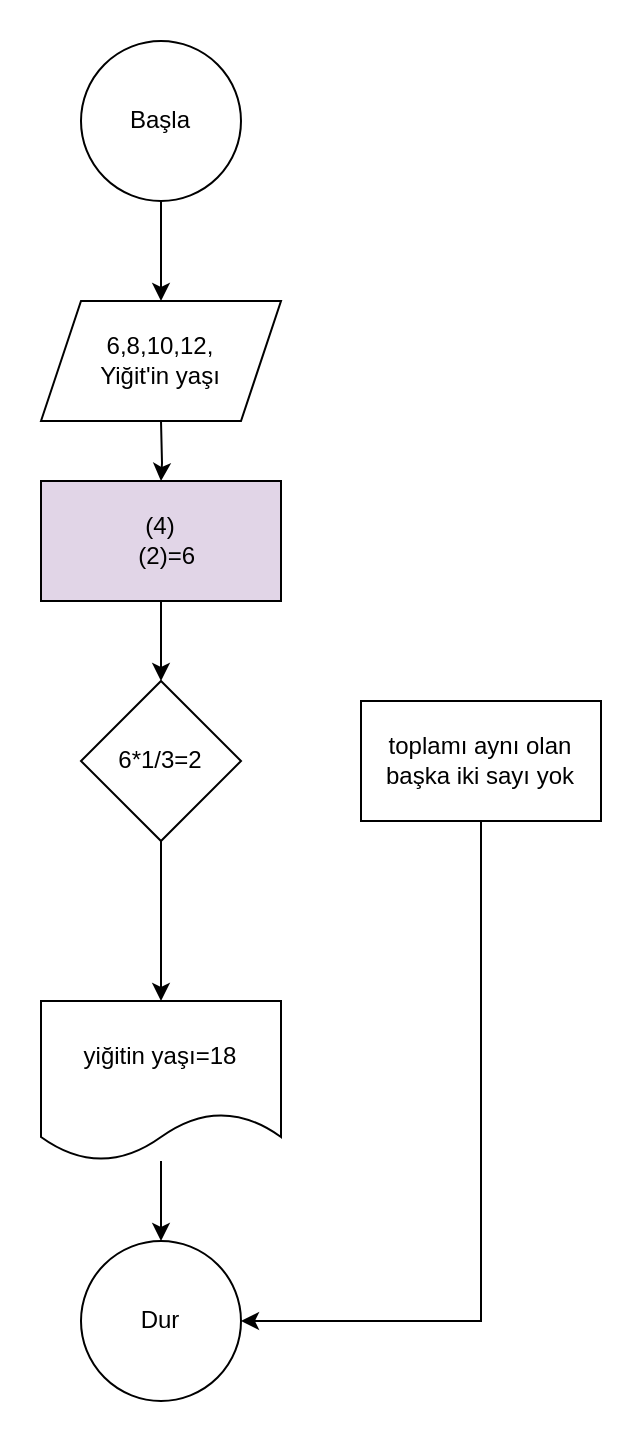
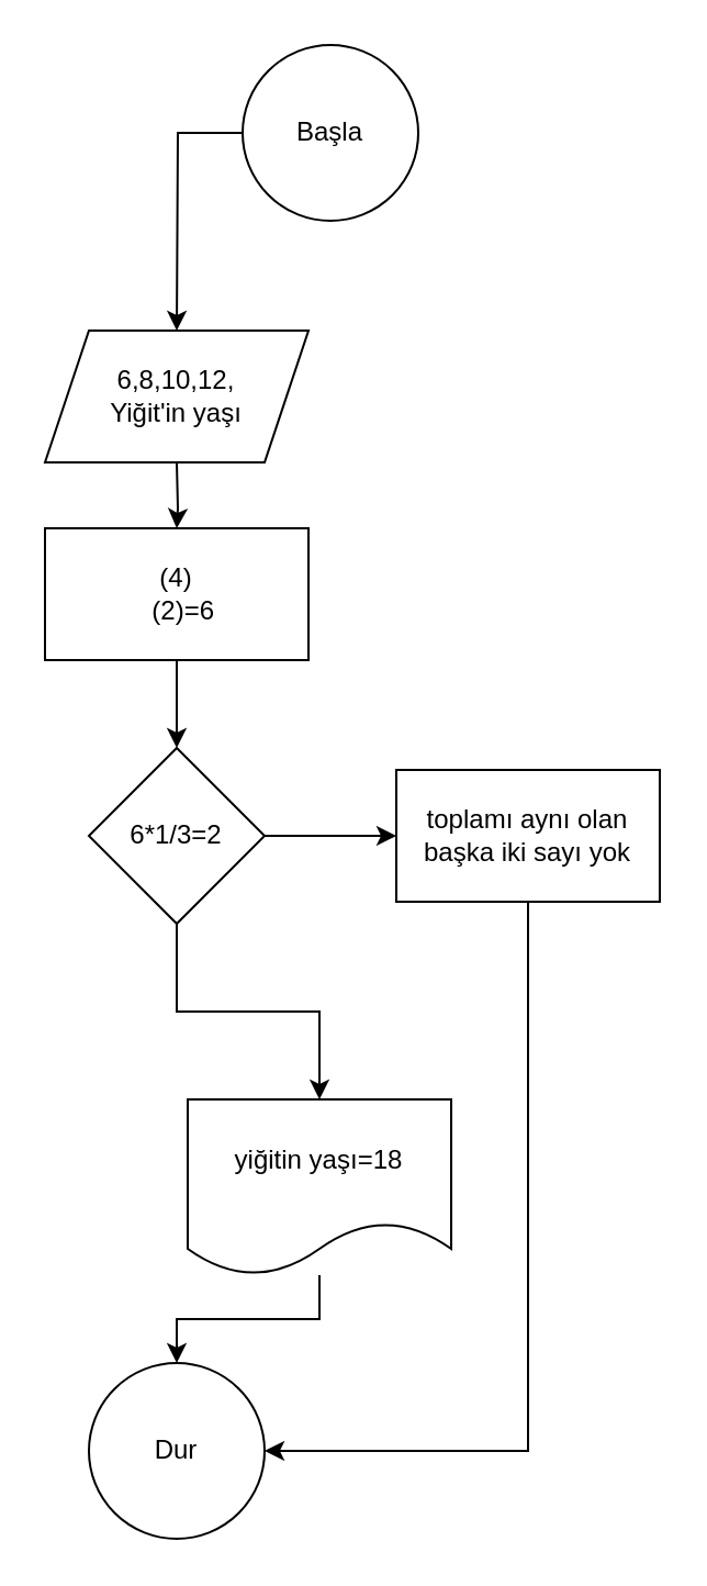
  <mxCell id="0" />
  <mxCell id="1" parent="0" />
  <mxCell id="2" value="" style="edgeStyle=orthogonalEdgeStyle;rounded=0;orthogonalLoop=1;jettySize=auto;html=1;" parent="1" source="3" edge="1"><mxGeometry relative="1" as="geometry"><mxPoint x="80" y="150" as="targetPoint" /></mxGeometry></mxCell>
- <mxCell id="3" value="Başla" style="ellipse;whiteSpace=wrap;html=1;aspect=fixed;" parent="1" vertex="1"><mxGeometry x="40" y="20" width="80" height="80" as="geometry" /></mxCell>
+ <mxCell id="3" value="Başla" style="ellipse;whiteSpace=wrap;html=1;aspect=fixed;" parent="1" vertex="1"><mxGeometry x="110" y="20" width="80" height="80" as="geometry" /></mxCell>
  <mxCell id="4" value="Dur" style="ellipse;whiteSpace=wrap;html=1;aspect=fixed;" parent="1" vertex="1"><mxGeometry x="40" y="620" width="80" height="80" as="geometry" /></mxCell>
  <mxCell id="5" value="" style="edgeStyle=orthogonalEdgeStyle;rounded=0;orthogonalLoop=1;jettySize=auto;html=1;" parent="1" target="7" edge="1"><mxGeometry relative="1" as="geometry"><mxPoint x="80" y="210" as="sourcePoint" /></mxGeometry></mxCell>
  <mxCell id="6" value="" style="edgeStyle=orthogonalEdgeStyle;rounded=0;orthogonalLoop=1;jettySize=auto;html=1;" parent="1" source="7" edge="1"><mxGeometry relative="1" as="geometry"><mxPoint x="80" y="340" as="targetPoint" /></mxGeometry></mxCell>
- <mxCell id="7" value="(4)&lt;br&gt;&amp;nbsp; (2)=6" style="whiteSpace=wrap;html=1;rounded=0;fillColor=#e1d5e7;" parent="1" vertex="1"><mxGeometry x="20" y="240" width="120" height="60" as="geometry" /></mxCell>
+ <mxCell id="7" value="(4)&lt;br&gt;&amp;nbsp; (2)=6" style="whiteSpace=wrap;html=1;rounded=0;" parent="1" vertex="1"><mxGeometry x="20" y="240" width="120" height="60" as="geometry" /></mxCell>
  <mxCell id="8" value="" style="edgeStyle=orthogonalEdgeStyle;rounded=0;orthogonalLoop=1;jettySize=auto;html=1;" parent="1" source="10" target="12" edge="1"><mxGeometry relative="1" as="geometry" /></mxCell>
+ <mxCell id="9" value="" style="edgeStyle=orthogonalEdgeStyle;rounded=0;orthogonalLoop=1;jettySize=auto;html=1;" parent="1" source="10" target="14" edge="1"><mxGeometry relative="1" as="geometry" /></mxCell>
  <mxCell id="10" value="&lt;span&gt;6*1/3=2&lt;/span&gt;" style="rhombus;whiteSpace=wrap;html=1;" parent="1" vertex="1"><mxGeometry x="40" y="340" width="80" height="80" as="geometry" /></mxCell>
  <mxCell id="11" value="" style="edgeStyle=orthogonalEdgeStyle;rounded=0;orthogonalLoop=1;jettySize=auto;html=1;" parent="1" source="12" target="4" edge="1"><mxGeometry relative="1" as="geometry" /></mxCell>
- <mxCell id="12" value="yiğitin yaşı=18" style="shape=document;whiteSpace=wrap;html=1;boundedLbl=1;" parent="1" vertex="1"><mxGeometry x="20" y="500" width="120" height="80" as="geometry" /></mxCell>
+ <mxCell id="12" value="yiğitin yaşı=18" style="shape=document;whiteSpace=wrap;html=1;boundedLbl=1;" parent="1" vertex="1"><mxGeometry x="85" y="500" width="120" height="80" as="geometry" /></mxCell>
  <mxCell id="13" style="edgeStyle=orthogonalEdgeStyle;rounded=0;orthogonalLoop=1;jettySize=auto;html=1;entryX=1;entryY=0.5;entryDx=0;entryDy=0;" parent="1" source="14" target="4" edge="1"><mxGeometry relative="1" as="geometry"><Array as="points"><mxPoint x="240" y="660" /></Array></mxGeometry></mxCell>
  <mxCell id="14" value="toplamı aynı olan başka iki sayı yok" style="whiteSpace=wrap;html=1;" parent="1" vertex="1"><mxGeometry x="180" y="350" width="120" height="60" as="geometry" /></mxCell>
  <mxCell id="15" value="6,8,10,12,&lt;br&gt;Yiğit'in yaşı" style="shape=parallelogram;perimeter=parallelogramPerimeter;whiteSpace=wrap;html=1;fixedSize=1;" vertex="1" parent="1"><mxGeometry x="20" y="150" width="120" height="60" as="geometry" /></mxCell>
